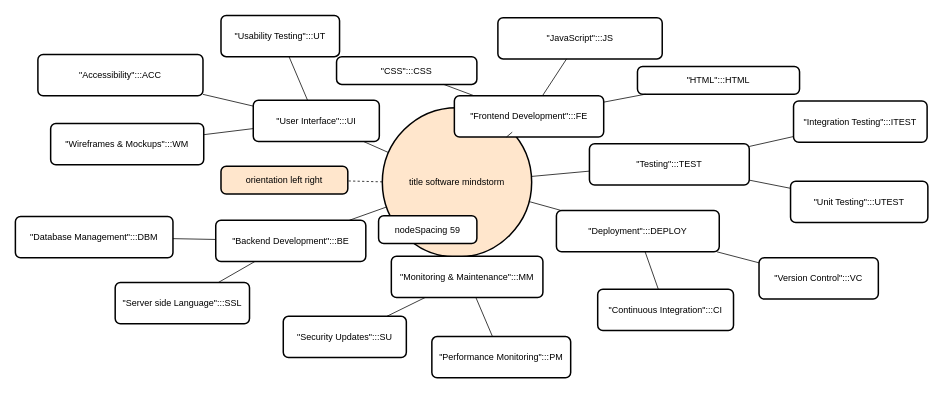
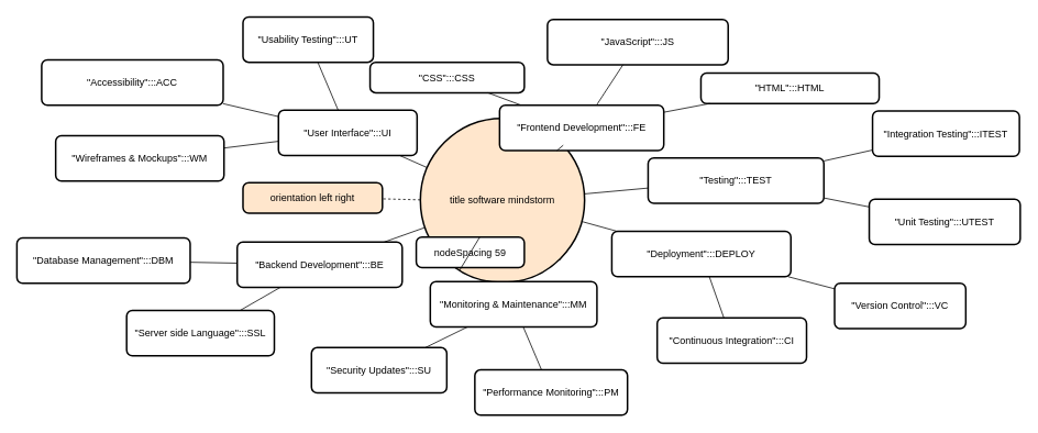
  <mxCell id="0" />
  <mxCell id="1" parent="0" />
  <mxCell id="2" value="title software mindstorm" style="ellipse;aspect=fixed;strokeWidth=2;whiteSpace=wrap;fillColor=#ffe6cc;" vertex="1" parent="1"><mxGeometry x="509" y="143" width="199" height="199" as="geometry" /></mxCell>
  <mxCell id="3" value="orientation left right" style="rounded=1;absoluteArcSize=1;arcSize=14;whiteSpace=wrap;strokeWidth=2;fillColor=#ffe6cc;" vertex="1" parent="1"><mxGeometry x="294" y="221" width="169" height="37" as="geometry" /></mxCell>
  <mxCell id="4" value="nodeSpacing 59" style="rounded=1;absoluteArcSize=1;arcSize=14;whiteSpace=wrap;strokeWidth=2;" vertex="1" parent="1"><mxGeometry x="504" y="287" width="131" height="37" as="geometry" /></mxCell>
  <mxCell id="5" value="&quot;User Interface&quot;:::UI" style="rounded=1;absoluteArcSize=1;arcSize=14;whiteSpace=wrap;strokeWidth=2;" vertex="1" parent="1"><mxGeometry x="337" y="133" width="168" height="55" as="geometry" /></mxCell>
  <mxCell id="6" value="&quot;Wireframes &amp; Mockups&quot;:::WM" style="rounded=1;absoluteArcSize=1;arcSize=14;whiteSpace=wrap;strokeWidth=2;" vertex="1" parent="1"><mxGeometry x="67" y="164" width="204" height="55" as="geometry" /></mxCell>
  <mxCell id="7" value="&quot;Usability Testing&quot;:::UT" style="rounded=1;absoluteArcSize=1;arcSize=14;whiteSpace=wrap;strokeWidth=2;" vertex="1" parent="1"><mxGeometry x="294" y="20" width="158" height="55" as="geometry" /></mxCell>
  <mxCell id="8" value="&quot;Accessibility&quot;:::ACC" style="rounded=1;absoluteArcSize=1;arcSize=14;whiteSpace=wrap;strokeWidth=2;" vertex="1" parent="1"><mxGeometry x="50" y="72" width="220" height="55" as="geometry" /></mxCell>
  <mxCell id="9" value="&quot;Frontend Development&quot;:::FE" style="rounded=1;absoluteArcSize=1;arcSize=14;whiteSpace=wrap;strokeWidth=2;" vertex="1" parent="1"><mxGeometry x="605" y="127" width="199" height="55" as="geometry" /></mxCell>
  <mxCell id="10" value="&quot;HTML&quot;:::HTML" style="rounded=1;absoluteArcSize=1;arcSize=14;whiteSpace=wrap;strokeWidth=2;" vertex="1" parent="1"><mxGeometry x="849" y="88" width="216" height="37" as="geometry" /></mxCell>
  <mxCell id="11" value="&quot;CSS&quot;:::CSS" style="rounded=1;absoluteArcSize=1;arcSize=14;whiteSpace=wrap;strokeWidth=2;" vertex="1" parent="1"><mxGeometry x="448" y="75" width="187" height="37" as="geometry" /></mxCell>
  <mxCell id="12" value="&quot;JavaScript&quot;:::JS" style="rounded=1;absoluteArcSize=1;arcSize=14;whiteSpace=wrap;strokeWidth=2;" vertex="1" parent="1"><mxGeometry x="663" y="23" width="219" height="55" as="geometry" /></mxCell>
  <mxCell id="13" value="&quot;Backend Development&quot;:::BE" style="rounded=1;absoluteArcSize=1;arcSize=14;whiteSpace=wrap;strokeWidth=2;" vertex="1" parent="1"><mxGeometry x="287" y="293" width="200" height="55" as="geometry" /></mxCell>
  <mxCell id="14" value="&quot;Server side Language&quot;:::SSL" style="rounded=1;absoluteArcSize=1;arcSize=14;whiteSpace=wrap;strokeWidth=2;" vertex="1" parent="1"><mxGeometry x="153" y="376" width="179" height="55" as="geometry" /></mxCell>
  <mxCell id="15" value="&quot;Database Management&quot;:::DBM" style="rounded=1;absoluteArcSize=1;arcSize=14;whiteSpace=wrap;strokeWidth=2;" vertex="1" parent="1"><mxGeometry x="20" y="288" width="210" height="55" as="geometry" /></mxCell>
  <mxCell id="16" value="&quot;Testing&quot;:::TEST" style="rounded=1;absoluteArcSize=1;arcSize=14;whiteSpace=wrap;strokeWidth=2;" vertex="1" parent="1"><mxGeometry x="785" y="191" width="213" height="55" as="geometry" /></mxCell>
  <mxCell id="17" value="&quot;Unit Testing&quot;:::UTEST" style="rounded=1;absoluteArcSize=1;arcSize=14;whiteSpace=wrap;strokeWidth=2;" vertex="1" parent="1"><mxGeometry x="1053" y="241" width="183" height="55" as="geometry" /></mxCell>
  <mxCell id="18" value="&quot;Integration Testing&quot;:::ITEST" style="rounded=1;absoluteArcSize=1;arcSize=14;whiteSpace=wrap;strokeWidth=2;" vertex="1" parent="1"><mxGeometry x="1057" y="134" width="178" height="55" as="geometry" /></mxCell>
  <mxCell id="19" value="&quot;Deployment&quot;:::DEPLOY" style="rounded=1;absoluteArcSize=1;arcSize=14;whiteSpace=wrap;strokeWidth=2;" vertex="1" parent="1"><mxGeometry x="741" y="280" width="217" height="55" as="geometry" /></mxCell>
  <mxCell id="20" value="&quot;Continuous Integration&quot;:::CI" style="rounded=1;absoluteArcSize=1;arcSize=14;whiteSpace=wrap;strokeWidth=2;" vertex="1" parent="1"><mxGeometry x="796" y="385" width="181" height="55" as="geometry" /></mxCell>
  <mxCell id="21" value="&quot;Version Control&quot;:::VC" style="rounded=1;absoluteArcSize=1;arcSize=14;whiteSpace=wrap;strokeWidth=2;" vertex="1" parent="1"><mxGeometry x="1011" y="343" width="159" height="55" as="geometry" /></mxCell>
  <mxCell id="22" value="&quot;Monitoring &amp; Maintenance&quot;:::MM" style="rounded=1;absoluteArcSize=1;arcSize=14;whiteSpace=wrap;strokeWidth=2;" vertex="1" parent="1"><mxGeometry x="521" y="341" width="202" height="55" as="geometry" /></mxCell>
  <mxCell id="23" value="&quot;Performance Monitoring&quot;:::PM" style="rounded=1;absoluteArcSize=1;arcSize=14;whiteSpace=wrap;strokeWidth=2;" vertex="1" parent="1"><mxGeometry x="575" y="448" width="185" height="55" as="geometry" /></mxCell>
  <mxCell id="24" value="&quot;Security Updates&quot;:::SU" style="rounded=1;absoluteArcSize=1;arcSize=14;whiteSpace=wrap;strokeWidth=2;" vertex="1" parent="1"><mxGeometry x="377" y="421" width="164" height="55" as="geometry" /></mxCell>
  <mxCell id="25" style="endArrow=none;dashed=1;" edge="1" parent="1" source="2" target="3"><mxGeometry relative="1" as="geometry" /></mxCell>
+ <mxCell id="26" style="endArrow=none" edge="1" parent="1" source="2" target="4"><mxGeometry relative="1" as="geometry" /></mxCell>
  <mxCell id="27" style="endArrow=none" edge="1" parent="1" source="2" target="5"><mxGeometry relative="1" as="geometry" /></mxCell>
  <mxCell id="28" style="endArrow=none" edge="1" parent="1" source="2" target="9"><mxGeometry relative="1" as="geometry" /></mxCell>
  <mxCell id="29" style="endArrow=none" edge="1" parent="1" source="2" target="13"><mxGeometry relative="1" as="geometry" /></mxCell>
  <mxCell id="30" style="endArrow=none" edge="1" parent="1" source="2" target="16"><mxGeometry relative="1" as="geometry" /></mxCell>
  <mxCell id="31" style="endArrow=none" edge="1" parent="1" source="2" target="19"><mxGeometry relative="1" as="geometry" /></mxCell>
  <mxCell id="32" style="endArrow=none" edge="1" parent="1" source="2" target="22"><mxGeometry relative="1" as="geometry" /></mxCell>
  <mxCell id="33" style="endArrow=none" edge="1" parent="1" source="5" target="6"><mxGeometry relative="1" as="geometry" /></mxCell>
  <mxCell id="34" style="endArrow=none" edge="1" parent="1" source="5" target="7"><mxGeometry relative="1" as="geometry" /></mxCell>
  <mxCell id="35" style="endArrow=none" edge="1" parent="1" source="5" target="8"><mxGeometry relative="1" as="geometry" /></mxCell>
  <mxCell id="36" style="endArrow=none" edge="1" parent="1" source="9" target="10"><mxGeometry relative="1" as="geometry" /></mxCell>
  <mxCell id="37" style="endArrow=none" edge="1" parent="1" source="9" target="11"><mxGeometry relative="1" as="geometry" /></mxCell>
  <mxCell id="38" style="endArrow=none" edge="1" parent="1" source="9" target="12"><mxGeometry relative="1" as="geometry" /></mxCell>
  <mxCell id="39" style="endArrow=none" edge="1" parent="1" source="13" target="14"><mxGeometry relative="1" as="geometry" /></mxCell>
  <mxCell id="40" style="endArrow=none" edge="1" parent="1" source="13" target="15"><mxGeometry relative="1" as="geometry" /></mxCell>
  <mxCell id="41" style="endArrow=none" edge="1" parent="1" source="16" target="17"><mxGeometry relative="1" as="geometry" /></mxCell>
  <mxCell id="42" style="endArrow=none" edge="1" parent="1" source="16" target="18"><mxGeometry relative="1" as="geometry" /></mxCell>
  <mxCell id="43" style="endArrow=none" edge="1" parent="1" source="19" target="20"><mxGeometry relative="1" as="geometry" /></mxCell>
  <mxCell id="44" style="endArrow=none" edge="1" parent="1" source="19" target="21"><mxGeometry relative="1" as="geometry" /></mxCell>
  <mxCell id="45" style="endArrow=none" edge="1" parent="1" source="22" target="23"><mxGeometry relative="1" as="geometry" /></mxCell>
  <mxCell id="46" style="endArrow=none" edge="1" parent="1" source="22" target="24"><mxGeometry relative="1" as="geometry" /></mxCell>
